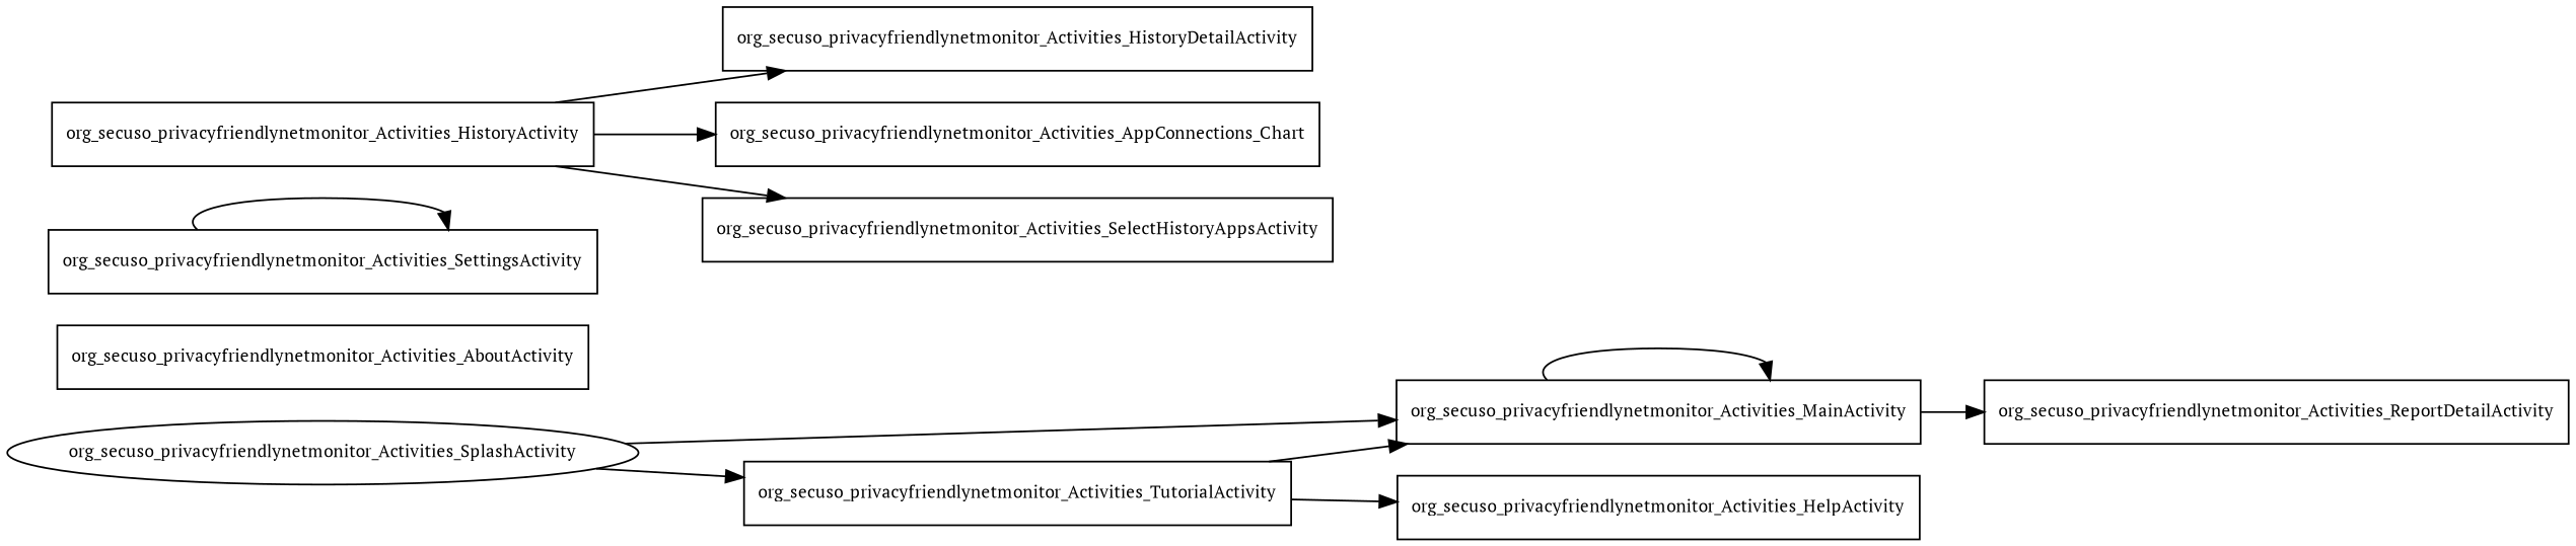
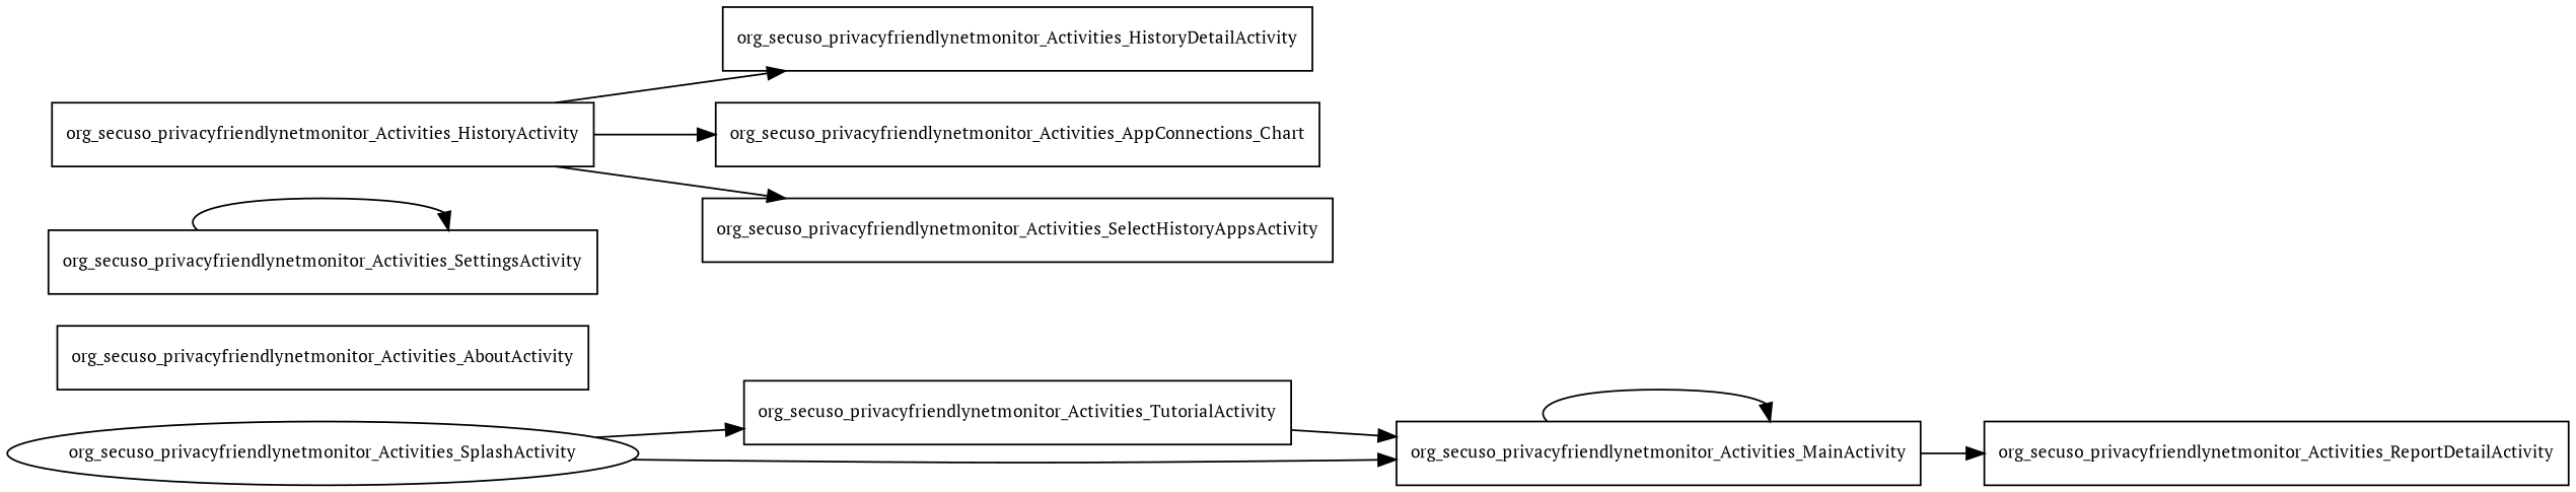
  digraph {
    rankdir=LR
    fontname="PT Serif"
    node [fontname="PT Serif" fontsize=10 shape=box]
    edge [fontname="PT Serif"]
    org_secuso_privacyfriendlynetmonitor_Activities_SplashActivity [shape=oval]
    org_secuso_privacyfriendlynetmonitor_Activities_TutorialActivity
    org_secuso_privacyfriendlynetmonitor_Activities_MainActivity
-   org_secuso_privacyfriendlynetmonitor_Activities_HelpActivity
    org_secuso_privacyfriendlynetmonitor_Activities_ReportDetailActivity
    org_secuso_privacyfriendlynetmonitor_Activities_AboutActivity
    org_secuso_privacyfriendlynetmonitor_Activities_SettingsActivity
    org_secuso_privacyfriendlynetmonitor_Activities_HistoryActivity
    org_secuso_privacyfriendlynetmonitor_Activities_HistoryDetailActivity
    org_secuso_privacyfriendlynetmonitor_Activities_AppConnections_Chart
    org_secuso_privacyfriendlynetmonitor_Activities_SelectHistoryAppsActivity
    org_secuso_privacyfriendlynetmonitor_Activities_SplashActivity -> org_secuso_privacyfriendlynetmonitor_Activities_TutorialActivity
    org_secuso_privacyfriendlynetmonitor_Activities_SplashActivity -> org_secuso_privacyfriendlynetmonitor_Activities_MainActivity
    org_secuso_privacyfriendlynetmonitor_Activities_TutorialActivity -> org_secuso_privacyfriendlynetmonitor_Activities_MainActivity
-   org_secuso_privacyfriendlynetmonitor_Activities_TutorialActivity -> org_secuso_privacyfriendlynetmonitor_Activities_HelpActivity
    org_secuso_privacyfriendlynetmonitor_Activities_MainActivity -> org_secuso_privacyfriendlynetmonitor_Activities_MainActivity
    org_secuso_privacyfriendlynetmonitor_Activities_MainActivity -> org_secuso_privacyfriendlynetmonitor_Activities_ReportDetailActivity
    org_secuso_privacyfriendlynetmonitor_Activities_SettingsActivity -> org_secuso_privacyfriendlynetmonitor_Activities_SettingsActivity
    org_secuso_privacyfriendlynetmonitor_Activities_HistoryActivity -> org_secuso_privacyfriendlynetmonitor_Activities_HistoryDetailActivity
    org_secuso_privacyfriendlynetmonitor_Activities_HistoryActivity -> org_secuso_privacyfriendlynetmonitor_Activities_AppConnections_Chart
    org_secuso_privacyfriendlynetmonitor_Activities_HistoryActivity -> org_secuso_privacyfriendlynetmonitor_Activities_SelectHistoryAppsActivity
  }
